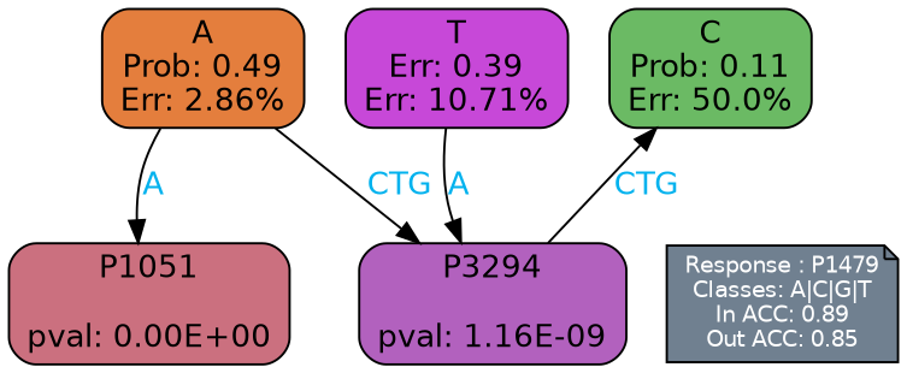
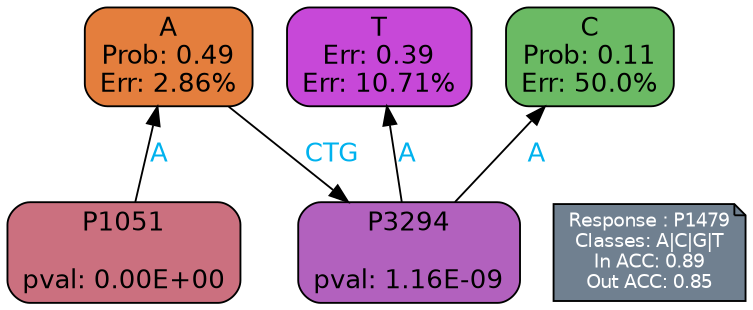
  digraph {
    ranksep=equally
    splines=polylines
    node [color=black fontname=helvetica shape=box style="filled, rounded"]
    edge [fontcolor=deepskyblue2 fontname=helvetica]
    n1 [fillcolor="#e47e3d" label="A\nProb: 0.49\nErr: 2.86%"]
    n2 [fillcolor="#c748d8" label="T\nErr: 0.39\nErr: 10.71%"]
    n3 [fillcolor="#6bba64" label="C\nProb: 0.11\nErr: 50.0%"]
    n4 [align=left fillcolor=slategray fontcolor=white fontsize=10 label="Response : P1479\nClasses: A|C|G|T\nIn ACC: 0.89\nOut ACC: 0.85\n" shape=note style=filled]
    n5 [fillcolor="#cb707f" label="P1051\n\npval: 0.00E+00"]
    n6 [fillcolor="#b261be" label="P3294\n\npval: 1.16E-09"]
    subgraph sub_1 {
      rank=same
      n1
      n2
      n3
    }
    subgraph sub_2 {
      rank=same
      n4
      n5
    }
    n1 -> n6 [label=CTG]
-   n1 -> n5 [label=A]
-   n2 -> n6 [label=A]
-   n6 -> n3 [label=CTG]
+   n5 -> n1 [label=A]
+   n6 -> n2 [label=A]
+   n6 -> n3 [label=A]
  }
